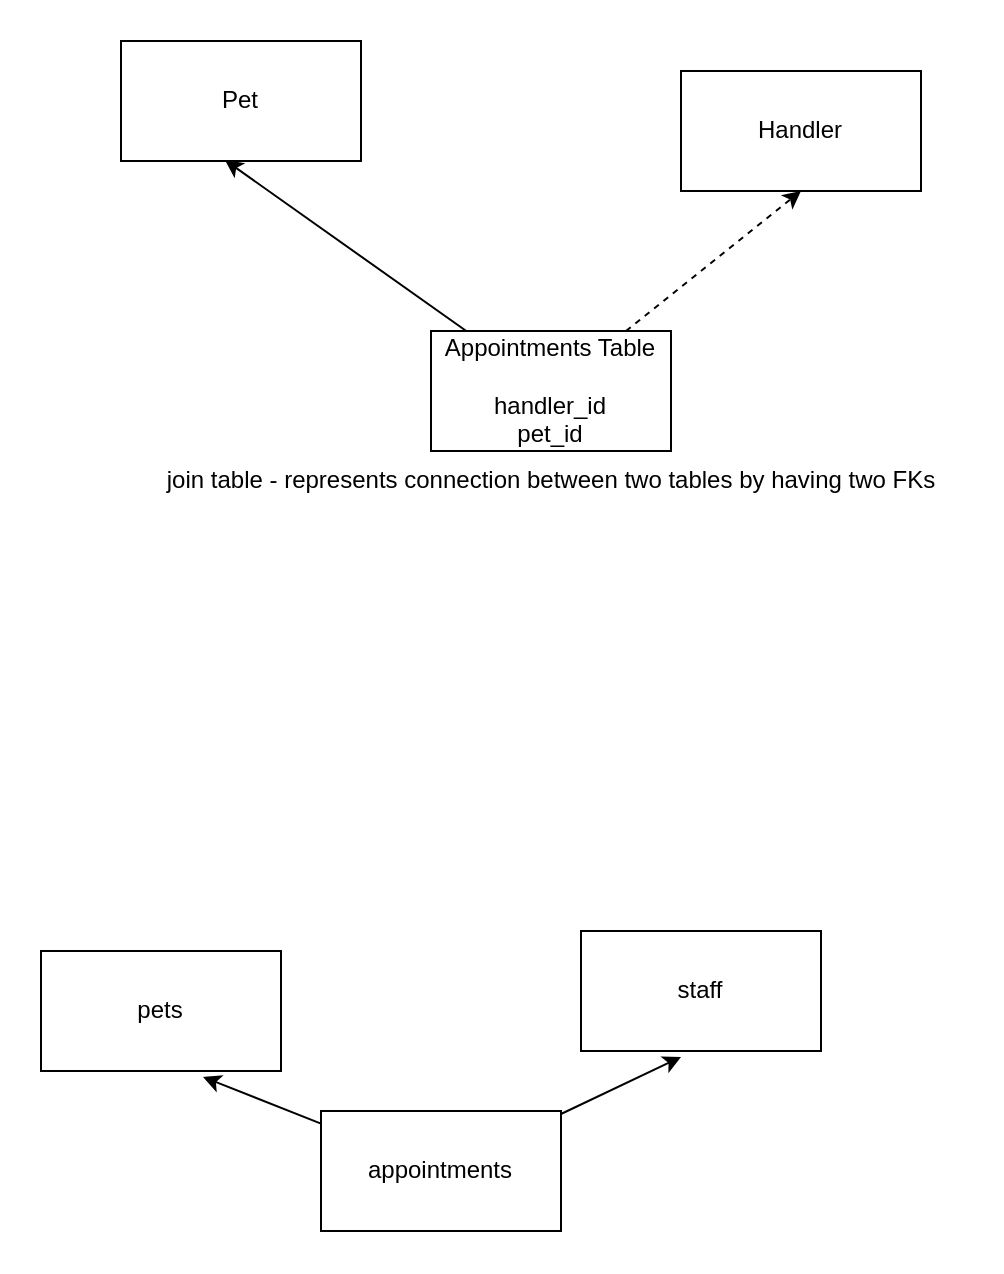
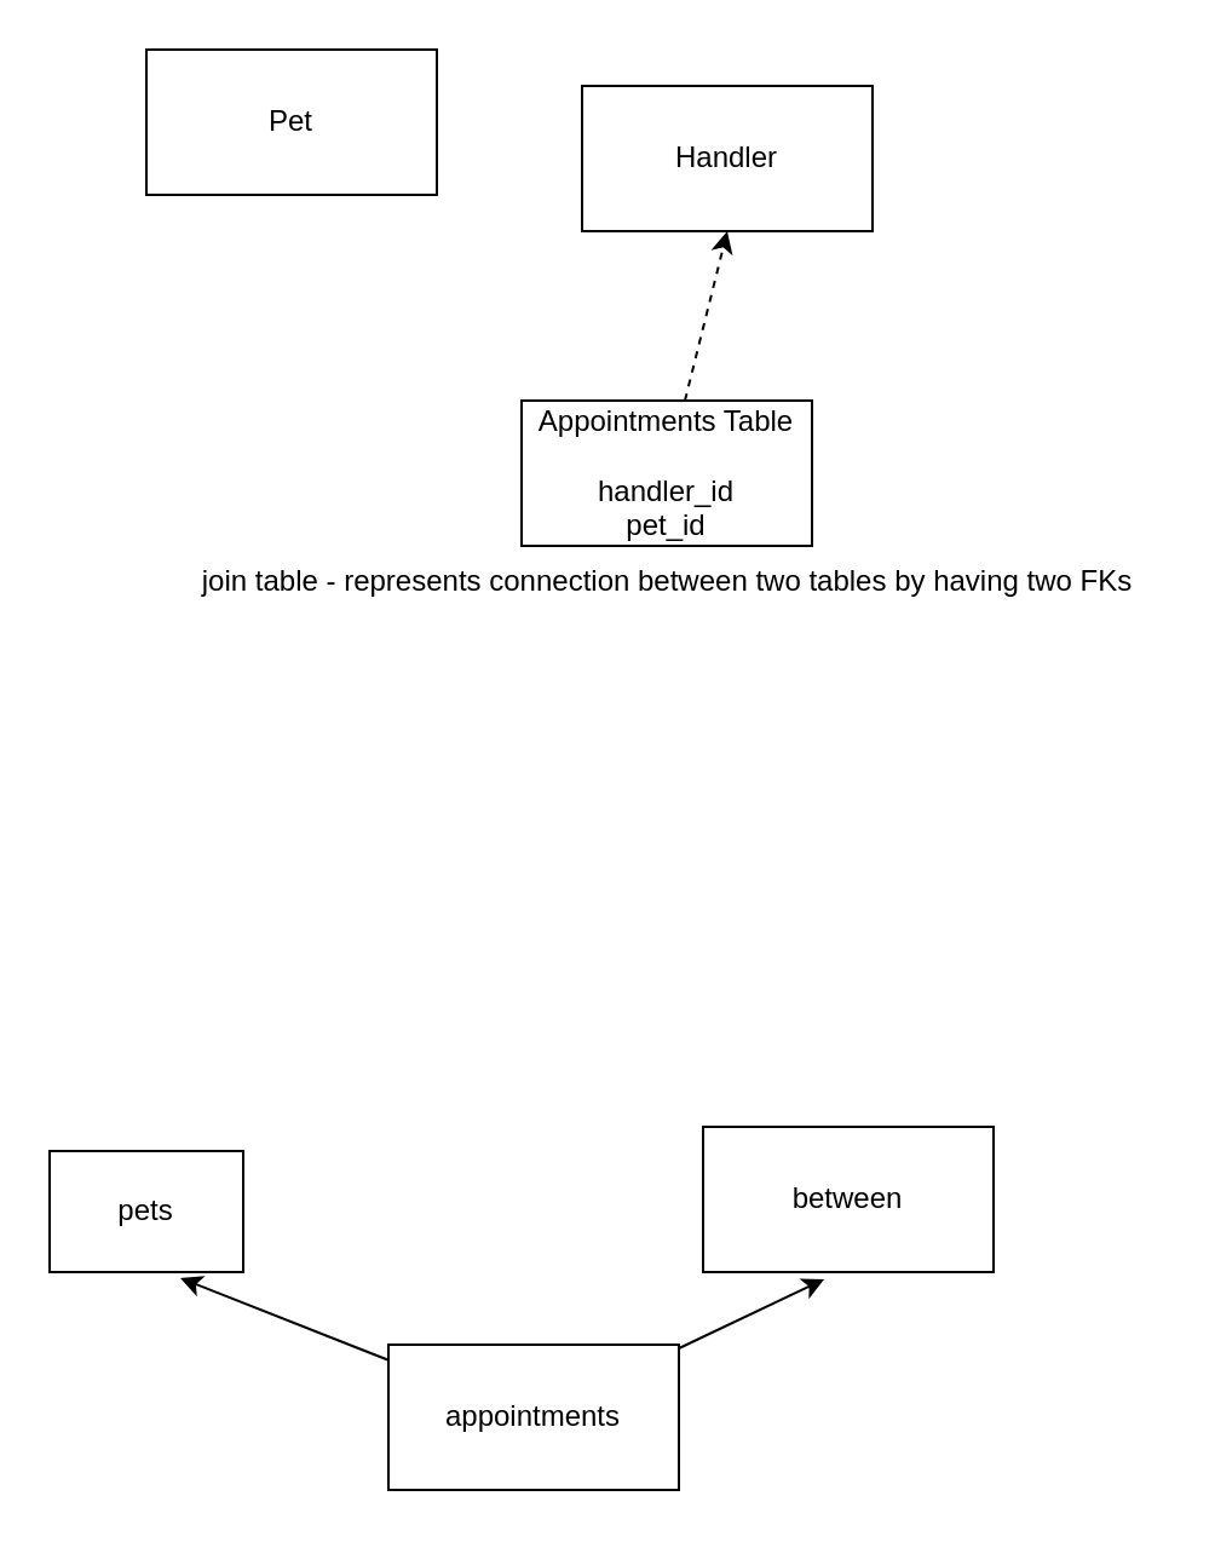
  <mxCell id="0" />
  <mxCell id="1" parent="0" />
  <mxCell id="2" value="Pet" style="whiteSpace=wrap;html=1;" parent="1" vertex="1"><mxGeometry x="60" y="20" width="120" height="60" as="geometry" /></mxCell>
- <mxCell id="3" value="Handler" style="whiteSpace=wrap;html=1;" parent="1" vertex="1"><mxGeometry x="340" y="35" width="120" height="60" as="geometry" /></mxCell>
+ <mxCell id="3" value="Handler" style="whiteSpace=wrap;html=1;" parent="1" vertex="1"><mxGeometry x="240" y="35" width="120" height="60" as="geometry" /></mxCell>
  <mxCell id="4" style="edgeStyle=none;html=1;entryX=0.5;entryY=1;entryDx=0;entryDy=0;dashed=1;" parent="1" source="6" target="3" edge="1"><mxGeometry relative="1" as="geometry" /></mxCell>
- <mxCell id="5" style="edgeStyle=none;html=1;entryX=0.433;entryY=0.992;entryDx=0;entryDy=0;entryPerimeter=0;" parent="1" source="6" target="2" edge="1"><mxGeometry relative="1" as="geometry" /></mxCell>
  <mxCell id="6" value="Appointments Table&lt;br&gt;&lt;br&gt;handler_id&lt;br&gt;pet_id" style="whiteSpace=wrap;html=1;" parent="1" vertex="1"><mxGeometry x="215" y="165" width="120" height="60" as="geometry" /></mxCell>
  <mxCell id="7" value="join table - represents connection between two tables by having two FKs" style="text;html=1;align=center;verticalAlign=middle;resizable=0;points=[];autosize=1;strokeColor=none;fillColor=none;" parent="1" vertex="1"><mxGeometry x="70" y="225" width="410" height="30" as="geometry" /></mxCell>
  <mxCell id="8" style="edgeStyle=none;html=1;entryX=0.675;entryY=1.05;entryDx=0;entryDy=0;entryPerimeter=0;" edge="1" parent="1" source="10" target="12"><mxGeometry relative="1" as="geometry" /></mxCell>
  <mxCell id="9" style="edgeStyle=none;html=1;entryX=0.417;entryY=1.05;entryDx=0;entryDy=0;entryPerimeter=0;" edge="1" parent="1" source="10" target="11"><mxGeometry relative="1" as="geometry" /></mxCell>
  <mxCell id="10" value="appointments" style="whiteSpace=wrap;html=1;" vertex="1" parent="1"><mxGeometry x="160" y="555" width="120" height="60" as="geometry" /></mxCell>
- <mxCell id="11" value="staff" style="whiteSpace=wrap;html=1;" vertex="1" parent="1"><mxGeometry x="290" y="465" width="120" height="60" as="geometry" /></mxCell>
- <mxCell id="12" value="pets" style="whiteSpace=wrap;html=1;" vertex="1" parent="1"><mxGeometry x="20" y="475" width="120" height="60" as="geometry" /></mxCell>
+ <mxCell id="11" value="between" style="whiteSpace=wrap;html=1;" vertex="1" parent="1"><mxGeometry x="290" y="465" width="120" height="60" as="geometry" /></mxCell>
+ <mxCell id="12" value="pets" style="whiteSpace=wrap;html=1;" vertex="1" parent="1"><mxGeometry x="20" y="475" width="80" height="50" as="geometry" /></mxCell>
